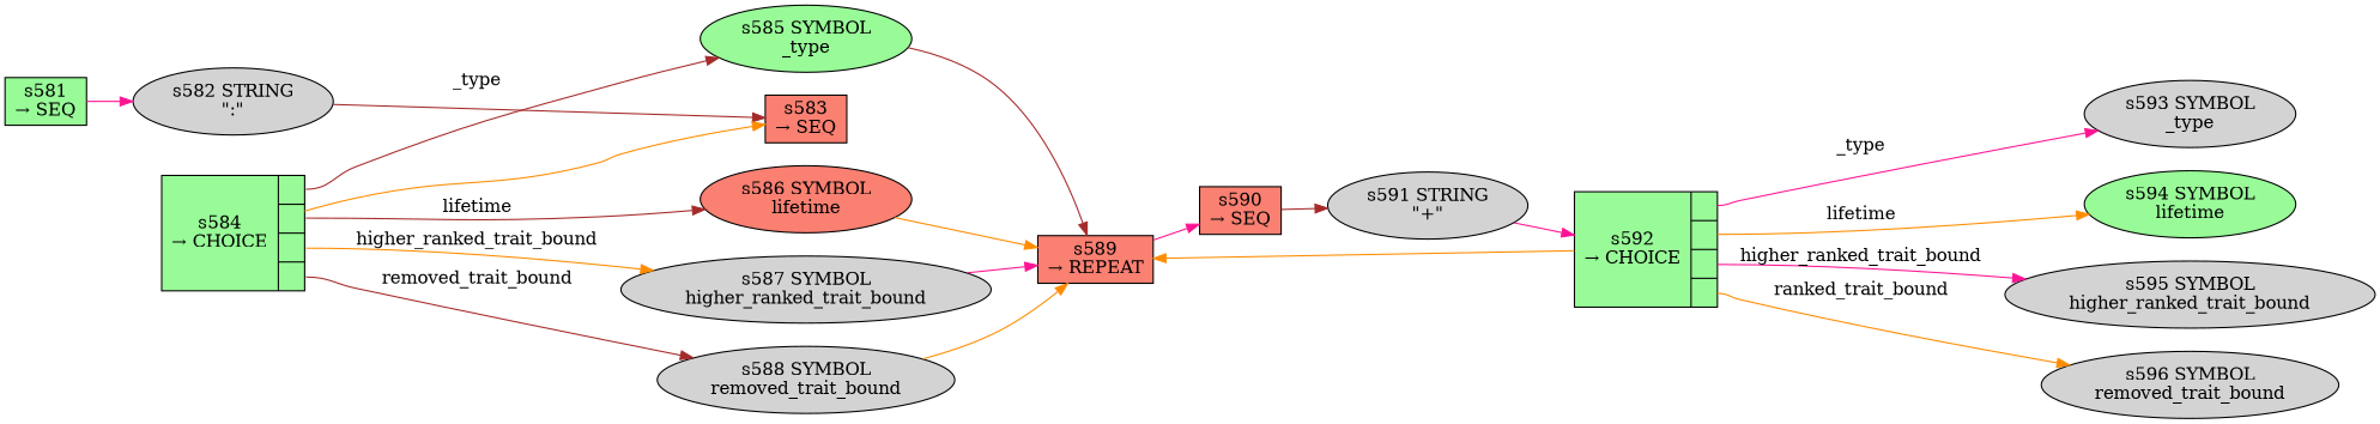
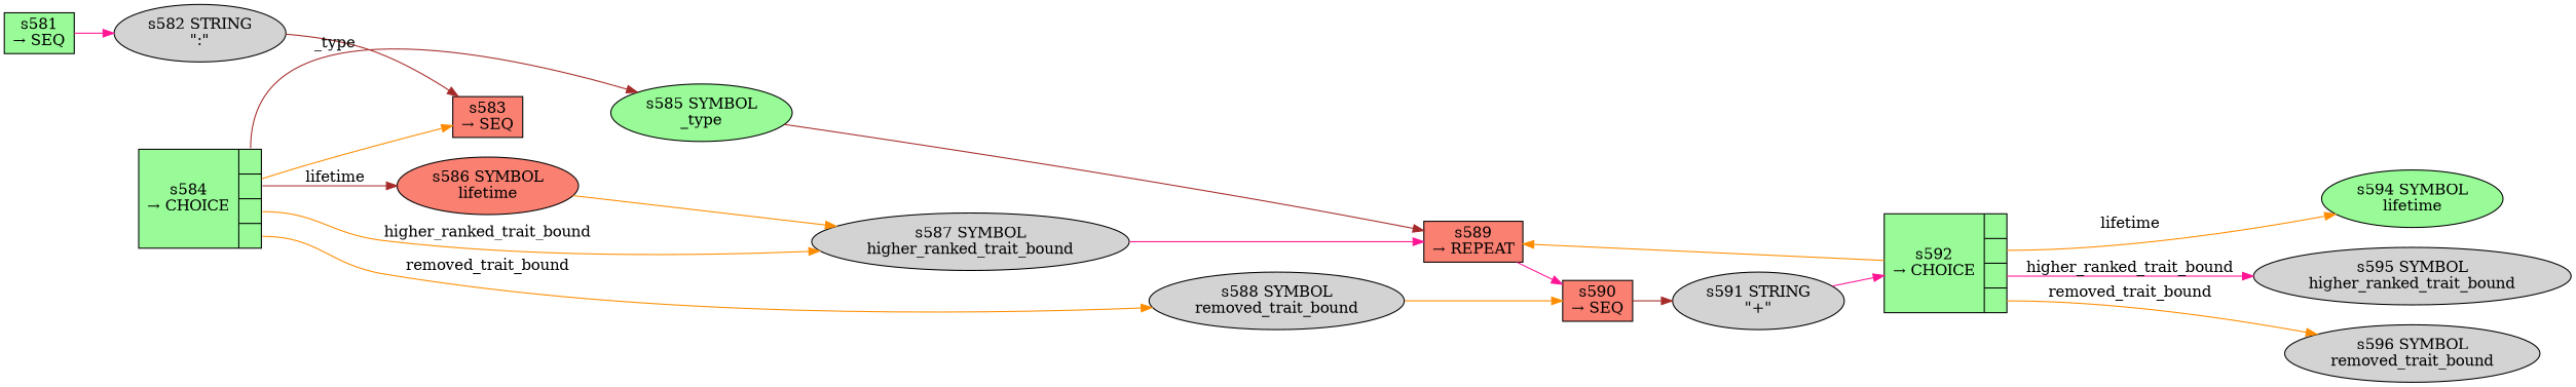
  digraph {
    rankdir=LR
    node [fillcolor=lightgrey style=filled]
    edge [color=darkorange]
    n1 [fillcolor=palegreen fixedsize=false label="s581\n&rarr; SEQ" peripheries=1 shape=record]
    n2 [label="s582 STRING\n\":\""]
    n3 [fillcolor=salmon fixedsize=false label="s583\n&rarr; SEQ" peripheries=1 shape=record]
    n4 [fillcolor=palegreen fixedsize=false label="{s584\n&rarr; CHOICE|{<p0>|<p1>|<p2>|<p3>}}" peripheries=1 shape=record]
    n5 [fillcolor=palegreen label="s585 SYMBOL\n_type"]
    n6 [fillcolor=salmon label="s586 SYMBOL\nlifetime"]
    n7 [label="s587 SYMBOL\nhigher_ranked_trait_bound"]
    n8 [label="s588 SYMBOL\nremoved_trait_bound"]
    n9 [fillcolor=salmon fixedsize=false label="s589\n&rarr; REPEAT" peripheries=1 shape=record]
    n10 [fillcolor=salmon fixedsize=false label="s590\n&rarr; SEQ" peripheries=1 shape=record]
    n11 [label="s591 STRING\n\"+\""]
    n12 [fillcolor=palegreen fixedsize=false label="{s592\n&rarr; CHOICE|{<p0>|<p1>|<p2>|<p3>}}" peripheries=1 shape=record]
-   n13 [label="s593 SYMBOL\n_type"]
    n14 [fillcolor=palegreen label="s594 SYMBOL\nlifetime"]
    n15 [label="s595 SYMBOL\nhigher_ranked_trait_bound"]
    n16 [label="s596 SYMBOL\nremoved_trait_bound"]
    n1 -> n2 [color=deeppink]
    n2 -> n3 [color=brown]
    n4 -> n3
    n4 -> n5 [color=brown label=_type tailport=p0]
    n4 -> n6 [color=brown label=lifetime tailport=p1]
    n4 -> n7 [label=higher_ranked_trait_bound tailport=p2]
-   n4 -> n8 [color=brown label=removed_trait_bound tailport=p3]
+   n4 -> n8 [label=removed_trait_bound tailport=p3]
    n5 -> n9 [color=brown]
-   n6 -> n9
+   n6 -> n7
    n7 -> n9 [color=deeppink]
-   n8 -> n9
+   n8 -> n10
    n9 -> n10 [color=deeppink]
    n10 -> n11 [color=brown]
    n11 -> n12 [color=deeppink]
    n12 -> n9
-   n12 -> n13 [color=deeppink label=_type tailport=p0]
    n12 -> n14 [label=lifetime tailport=p1]
    n12 -> n15 [color=deeppink label=higher_ranked_trait_bound tailport=p2]
-   n12 -> n16 [label=ranked_trait_bound tailport=p3]
+   n12 -> n16 [label=removed_trait_bound tailport=p3]
  }
